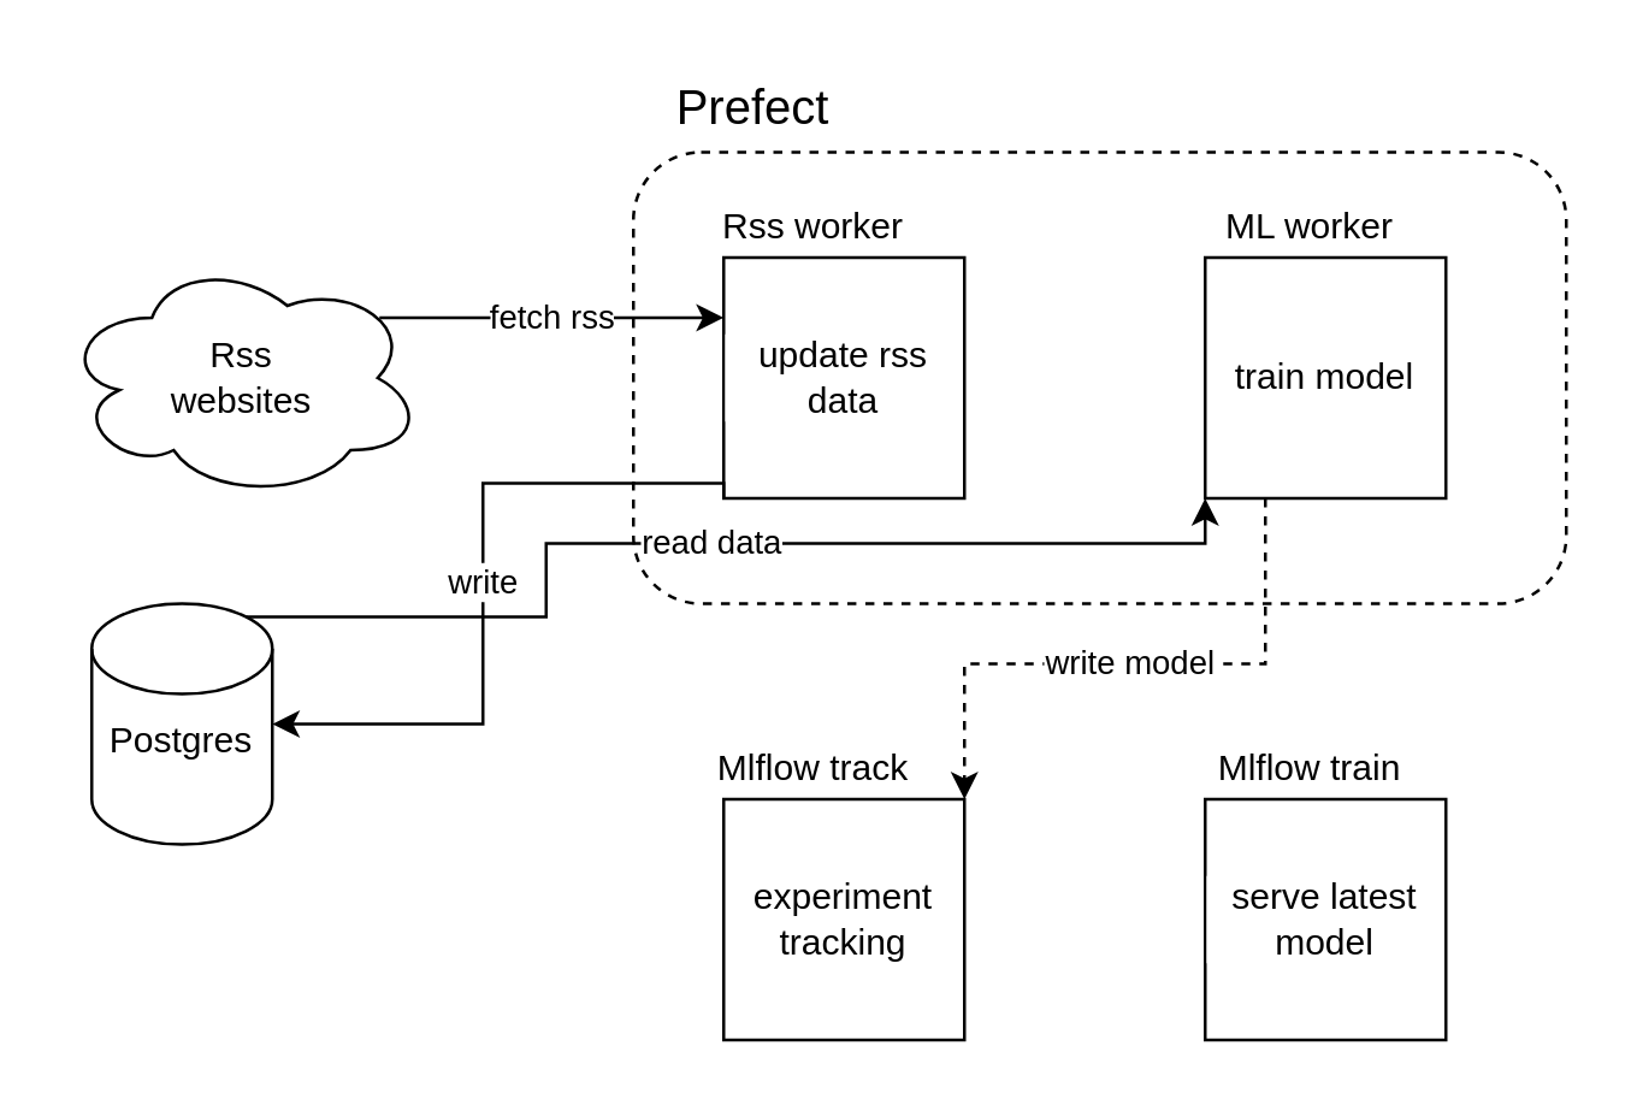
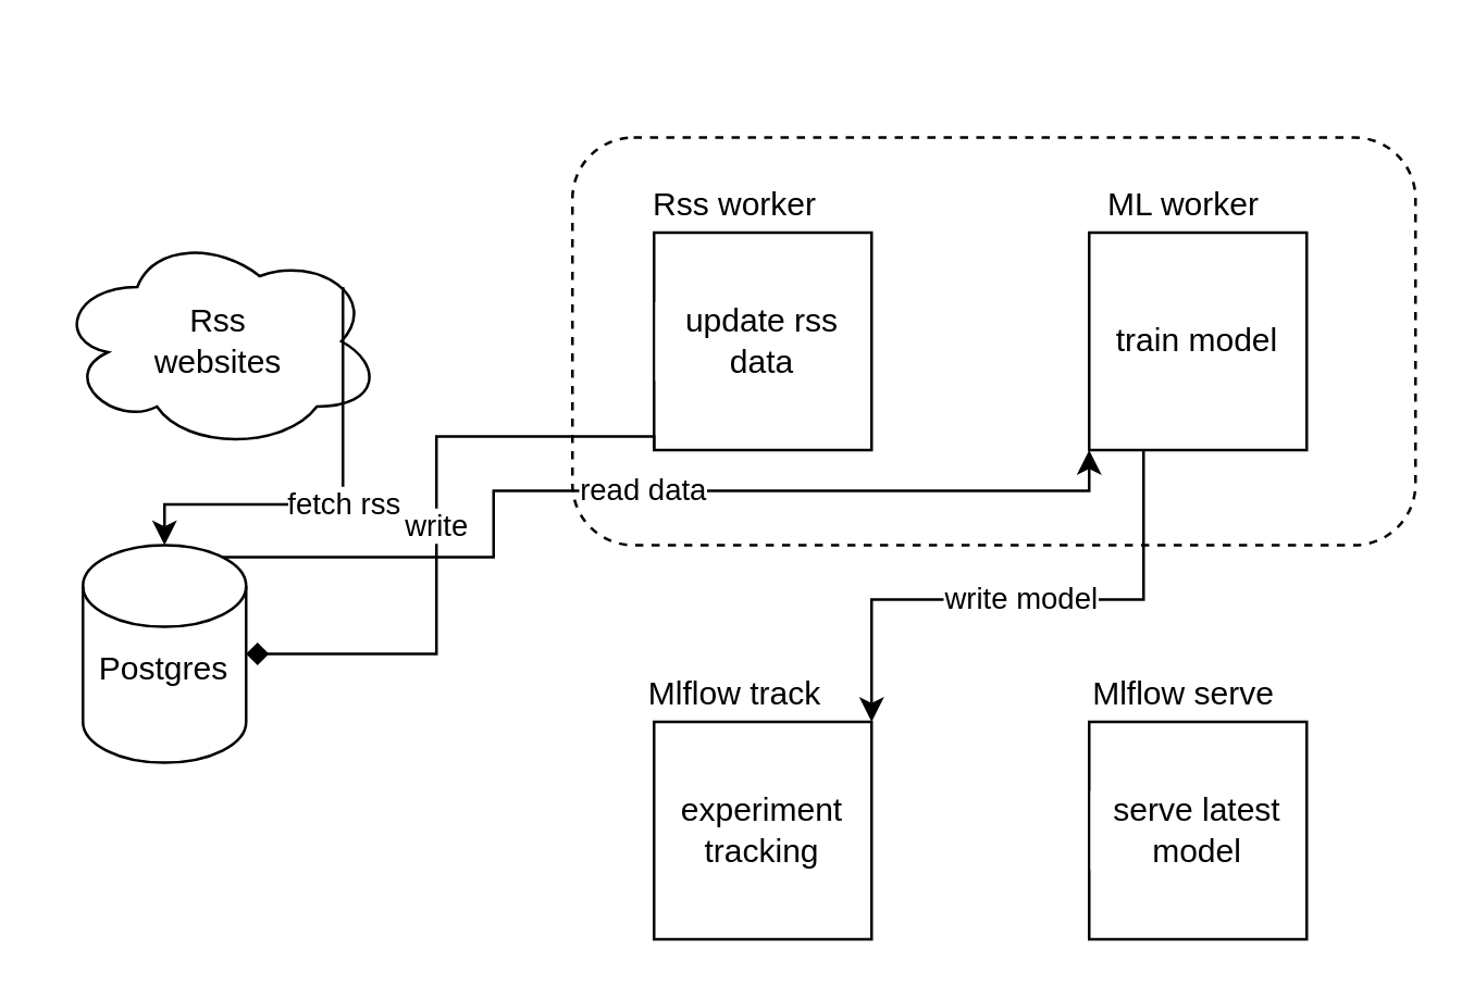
  <mxCell id="0" />
  <mxCell id="1" parent="0" />
  <mxCell id="2" value="read data" style="edgeStyle=orthogonalEdgeStyle;rounded=0;orthogonalLoop=1;jettySize=auto;html=1;exitX=0.855;exitY=0;exitDx=0;exitDy=4.35;exitPerimeter=0;entryX=0;entryY=1;entryDx=0;entryDy=0;labelBackgroundColor=#FFFFFF;fontColor=#000000;strokeColor=#000000;" parent="1" source="3" target="11" edge="1"><mxGeometry relative="1" as="geometry"><Array as="points"><mxPoint x="181" y="180" /><mxPoint x="400" y="180" /></Array></mxGeometry></mxCell>
  <mxCell id="3" value="Postgres&lt;div&gt;&lt;br&gt;&lt;/div&gt;" style="shape=cylinder3;whiteSpace=wrap;html=1;boundedLbl=1;backgroundOutline=1;size=15;fillColor=none;labelBackgroundColor=#FFFFFF;fontColor=#000000;strokeColor=#000000;" parent="1" vertex="1"><mxGeometry x="30" y="200" width="60" height="80" as="geometry" /></mxCell>
  <mxCell id="4" value="" style="rounded=1;whiteSpace=wrap;html=1;fillColor=none;dashed=1;labelBackgroundColor=#FFFFFF;fontColor=#000000;strokeColor=#000000;" parent="1" vertex="1"><mxGeometry x="210" y="50" width="310" height="150" as="geometry" /></mxCell>
- <mxCell id="5" value="&lt;font style=&quot;font-size: 16px;&quot;&gt;Prefect&lt;/font&gt;" style="text;html=1;align=center;verticalAlign=middle;whiteSpace=wrap;rounded=0;labelBackgroundColor=#FFFFFF;fontColor=#000000;strokeColor=none;" parent="1" vertex="1"><mxGeometry x="210" y="20" width="80" height="30" as="geometry" /></mxCell>
- <mxCell id="6" value="fetch rss" style="edgeStyle=orthogonalEdgeStyle;rounded=0;orthogonalLoop=1;jettySize=auto;html=1;exitX=0.88;exitY=0.25;exitDx=0;exitDy=0;exitPerimeter=0;entryX=0;entryY=0.25;entryDx=0;entryDy=0;labelBackgroundColor=#FFFFFF;fontColor=#000000;strokeColor=#000000;" parent="1" source="7" target="9" edge="1"><mxGeometry relative="1" as="geometry" /></mxCell>
+ <mxCell id="6" value="fetch rss" style="edgeStyle=orthogonalEdgeStyle;rounded=0;orthogonalLoop=1;jettySize=auto;html=1;exitX=0.88;exitY=0.25;exitDx=0;exitDy=0;exitPerimeter=0;labelBackgroundColor=#FFFFFF;fontColor=#000000;strokeColor=#000000;" parent="1" source="7" target="3" edge="1"><mxGeometry relative="1" as="geometry" /></mxCell>
  <mxCell id="7" value="Rss&lt;div&gt;websites&lt;/div&gt;" style="ellipse;shape=cloud;whiteSpace=wrap;html=1;fillColor=none;labelBackgroundColor=#FFFFFF;fontColor=#000000;strokeColor=#000000;" parent="1" vertex="1"><mxGeometry x="20" y="85" width="120" height="80" as="geometry" /></mxCell>
- <mxCell id="8" value="write" style="edgeStyle=orthogonalEdgeStyle;rounded=0;orthogonalLoop=1;jettySize=auto;html=1;exitX=0;exitY=1;exitDx=0;exitDy=0;labelBackgroundColor=#FFFFFF;fontColor=#000000;strokeColor=#000000;" parent="1" source="9" target="3" edge="1"><mxGeometry relative="1" as="geometry"><Array as="points"><mxPoint x="240" y="160" /><mxPoint x="160" y="160" /></Array></mxGeometry></mxCell>
+ <mxCell id="8" value="write" style="edgeStyle=orthogonalEdgeStyle;rounded=0;orthogonalLoop=1;jettySize=auto;html=1;exitX=0;exitY=1;exitDx=0;exitDy=0;labelBackgroundColor=#FFFFFF;fontColor=#000000;strokeColor=#000000;endArrow=diamond;" parent="1" source="9" target="3" edge="1"><mxGeometry relative="1" as="geometry"><Array as="points"><mxPoint x="240" y="160" /><mxPoint x="160" y="160" /></Array></mxGeometry></mxCell>
  <mxCell id="9" value="update rss data" style="whiteSpace=wrap;html=1;aspect=fixed;fillColor=none;labelBackgroundColor=#FFFFFF;fontColor=#000000;strokeColor=#000000;" parent="1" vertex="1"><mxGeometry x="240" y="85" width="80" height="80" as="geometry" /></mxCell>
- <mxCell id="10" value="write model" style="edgeStyle=orthogonalEdgeStyle;rounded=0;orthogonalLoop=1;jettySize=auto;html=1;exitX=0.25;exitY=1;exitDx=0;exitDy=0;entryX=1;entryY=0;entryDx=0;entryDy=0;labelBackgroundColor=#FFFFFF;fontColor=#000000;strokeColor=#000000;dashed=1;" parent="1" source="11" target="14" edge="1"><mxGeometry relative="1" as="geometry"><Array as="points"><mxPoint x="420" y="220" /><mxPoint x="320" y="220" /></Array></mxGeometry></mxCell>
+ <mxCell id="10" value="write model" style="edgeStyle=orthogonalEdgeStyle;rounded=0;orthogonalLoop=1;jettySize=auto;html=1;exitX=0.25;exitY=1;exitDx=0;exitDy=0;entryX=1;entryY=0;entryDx=0;entryDy=0;labelBackgroundColor=#FFFFFF;fontColor=#000000;strokeColor=#000000;" parent="1" source="11" target="14" edge="1"><mxGeometry relative="1" as="geometry"><Array as="points"><mxPoint x="420" y="220" /><mxPoint x="320" y="220" /></Array></mxGeometry></mxCell>
  <mxCell id="11" value="train model" style="whiteSpace=wrap;html=1;aspect=fixed;fillColor=none;labelBackgroundColor=#FFFFFF;fontColor=#000000;strokeColor=#000000;" parent="1" vertex="1"><mxGeometry x="400" y="85" width="80" height="80" as="geometry" /></mxCell>
  <mxCell id="12" value="Rss worker" style="text;html=1;align=center;verticalAlign=middle;whiteSpace=wrap;rounded=0;labelBackgroundColor=#FFFFFF;fontColor=#000000;strokeColor=none;" parent="1" vertex="1"><mxGeometry x="230" y="60" width="80" height="30" as="geometry" /></mxCell>
  <mxCell id="13" value="ML worker" style="text;html=1;align=center;verticalAlign=middle;whiteSpace=wrap;rounded=0;labelBackgroundColor=#FFFFFF;fontColor=#000000;strokeColor=none;" parent="1" vertex="1"><mxGeometry x="395" y="60" width="80" height="30" as="geometry" /></mxCell>
  <mxCell id="14" value="experiment&lt;div&gt;tracking&lt;/div&gt;" style="whiteSpace=wrap;html=1;aspect=fixed;fillColor=none;labelBackgroundColor=#FFFFFF;fontColor=#000000;strokeColor=#000000;" parent="1" vertex="1"><mxGeometry x="240" y="265" width="80" height="80" as="geometry" /></mxCell>
  <mxCell id="15" value="Mlflow track" style="text;html=1;align=center;verticalAlign=middle;whiteSpace=wrap;rounded=0;labelBackgroundColor=#FFFFFF;fontColor=#000000;strokeColor=none;" parent="1" vertex="1"><mxGeometry x="230" y="240" width="80" height="30" as="geometry" /></mxCell>
  <mxCell id="16" value="serve latest model" style="whiteSpace=wrap;html=1;aspect=fixed;fillColor=none;labelBackgroundColor=#FFFFFF;fontColor=#000000;strokeColor=#000000;" parent="1" vertex="1"><mxGeometry x="400" y="265" width="80" height="80" as="geometry" /></mxCell>
- <mxCell id="17" value="Mlflow train" style="text;html=1;align=center;verticalAlign=middle;whiteSpace=wrap;rounded=0;labelBackgroundColor=#FFFFFF;fontColor=#000000;strokeColor=none;" parent="1" vertex="1"><mxGeometry x="395" y="240" width="80" height="30" as="geometry" /></mxCell>
+ <mxCell id="17" value="Mlflow serve" style="text;html=1;align=center;verticalAlign=middle;whiteSpace=wrap;rounded=0;labelBackgroundColor=#FFFFFF;fontColor=#000000;strokeColor=none;" parent="1" vertex="1"><mxGeometry x="395" y="240" width="80" height="30" as="geometry" /></mxCell>
